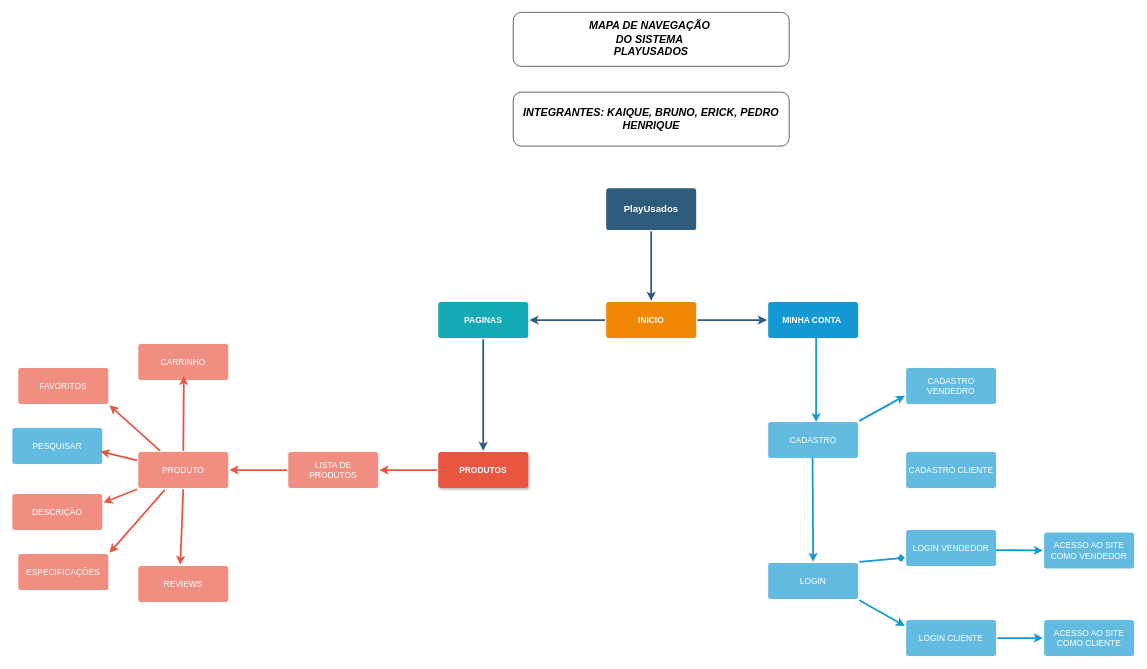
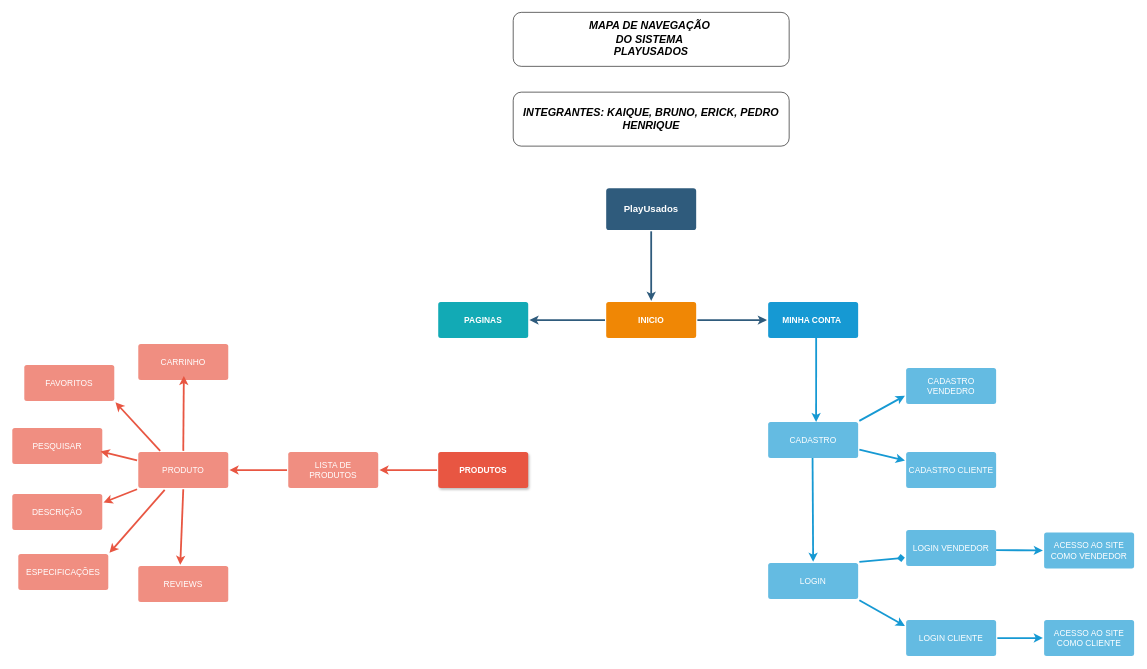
  <mxCell id="0" />
  <mxCell id="1" parent="0" />
  <mxCell id="2" value="" style="edgeStyle=none;rounded=0;jumpStyle=none;html=1;shadow=0;labelBackgroundColor=none;startArrow=none;startFill=0;endArrow=classic;endFill=1;jettySize=auto;orthogonalLoop=1;strokeColor=#2F5B7C;strokeWidth=3;fontFamily=Helvetica;fontSize=16;fontColor=#23445D;spacing=5;" parent="1" source="3" target="10" edge="1"><mxGeometry relative="1" as="geometry" /></mxCell>
  <mxCell id="3" value="&lt;font style=&quot;vertical-align: inherit;&quot;&gt;&lt;font style=&quot;vertical-align: inherit;&quot;&gt;&lt;font style=&quot;vertical-align: inherit;&quot;&gt;&lt;font style=&quot;vertical-align: inherit;&quot;&gt;PlayUsados&lt;/font&gt;&lt;/font&gt;&lt;/font&gt;&lt;/font&gt;" style="rounded=1;whiteSpace=wrap;html=1;shadow=0;labelBackgroundColor=none;strokeColor=none;strokeWidth=3;fillColor=#2F5B7C;fontFamily=Helvetica;fontSize=16;fontColor=#FFFFFF;align=center;fontStyle=1;spacing=5;arcSize=7;perimeterSpacing=2;" parent="1" vertex="1"><mxGeometry x="1010" y="313" width="150" height="70" as="geometry" /></mxCell>
  <mxCell id="4" value="" style="edgeStyle=none;rounded=1;jumpStyle=none;html=1;shadow=0;labelBackgroundColor=none;startArrow=none;startFill=0;jettySize=auto;orthogonalLoop=1;strokeColor=#E85642;strokeWidth=3;fontFamily=Helvetica;fontSize=14;fontColor=#FFFFFF;spacing=5;fontStyle=1;fillColor=#b0e3e6;" parent="1" source="5" target="6" edge="1"><mxGeometry relative="1" as="geometry" /></mxCell>
  <mxCell id="5" value="PRODUTOS" style="rounded=1;whiteSpace=wrap;html=1;shadow=1;labelBackgroundColor=none;strokeColor=none;strokeWidth=3;fillColor=#E85642;fontFamily=Helvetica;fontSize=14;fontColor=#FFFFFF;align=center;spacing=5;fontStyle=1;arcSize=7;perimeterSpacing=2;" parent="1" vertex="1"><mxGeometry x="730" y="753" width="150" height="60" as="geometry" /></mxCell>
  <mxCell id="6" value="LISTA DE PRODUTOS" style="rounded=1;whiteSpace=wrap;html=1;shadow=0;labelBackgroundColor=none;strokeColor=none;strokeWidth=3;fillColor=#f08e81;fontFamily=Helvetica;fontSize=14;fontColor=#FFFFFF;align=center;spacing=5;fontStyle=0;arcSize=7;perimeterSpacing=2;" parent="1" vertex="1"><mxGeometry x="480" y="753" width="150" height="60" as="geometry" /></mxCell>
  <mxCell id="7" value="" style="edgeStyle=none;rounded=0;jumpStyle=none;html=1;shadow=0;labelBackgroundColor=none;startArrow=none;startFill=0;endArrow=classic;endFill=1;jettySize=auto;orthogonalLoop=1;strokeColor=#1699D3;strokeWidth=3;fontFamily=Helvetica;fontSize=14;fontColor=#FFFFFF;spacing=5;entryX=0.532;entryY=0.031;entryDx=0;entryDy=0;entryPerimeter=0;" parent="1" target="9" edge="1"><mxGeometry relative="1" as="geometry"><mxPoint x="1360" y="563" as="sourcePoint" /></mxGeometry></mxCell>
  <mxCell id="8" value="MINHA CONTA&amp;nbsp;" style="rounded=1;whiteSpace=wrap;html=1;shadow=0;labelBackgroundColor=none;strokeColor=none;strokeWidth=3;fillColor=#1699d3;fontFamily=Helvetica;fontSize=14;fontColor=#FFFFFF;align=center;spacing=5;fontStyle=1;arcSize=7;perimeterSpacing=2;" parent="1" vertex="1"><mxGeometry x="1280" y="503" width="150" height="60" as="geometry" /></mxCell>
  <mxCell id="9" value="CADASTRO" style="rounded=1;whiteSpace=wrap;html=1;shadow=0;labelBackgroundColor=none;strokeColor=none;strokeWidth=3;fillColor=#64bbe2;fontFamily=Helvetica;fontSize=14;fontColor=#FFFFFF;align=center;spacing=5;arcSize=7;perimeterSpacing=2;" parent="1" vertex="1"><mxGeometry x="1280" y="703" width="150" height="60" as="geometry" /></mxCell>
  <mxCell id="10" value="INICIO" style="rounded=1;whiteSpace=wrap;html=1;shadow=0;labelBackgroundColor=none;strokeColor=none;strokeWidth=3;fillColor=#F08705;fontFamily=Helvetica;fontSize=14;fontColor=#FFFFFF;align=center;spacing=5;fontStyle=1;arcSize=7;perimeterSpacing=2;" parent="1" vertex="1"><mxGeometry x="1010" y="503" width="150" height="60" as="geometry" /></mxCell>
  <mxCell id="11" value="PAGINAS" style="rounded=1;whiteSpace=wrap;html=1;shadow=0;labelBackgroundColor=none;strokeColor=none;strokeWidth=3;fillColor=#12aab5;fontFamily=Helvetica;fontSize=14;fontColor=#FFFFFF;align=center;spacing=5;fontStyle=1;arcSize=7;perimeterSpacing=2;" parent="1" vertex="1"><mxGeometry x="730" y="503" width="150" height="60" as="geometry" /></mxCell>
  <mxCell id="12" value="LOGIN" style="rounded=1;whiteSpace=wrap;html=1;shadow=0;labelBackgroundColor=none;strokeColor=none;strokeWidth=3;fillColor=#64bbe2;fontFamily=Helvetica;fontSize=14;fontColor=#FFFFFF;align=center;spacing=5;arcSize=7;perimeterSpacing=2;" parent="1" vertex="1"><mxGeometry x="1280" y="938" width="150" height="60" as="geometry" /></mxCell>
  <mxCell id="13" value="CADASTRO VENDEDRO" style="rounded=1;whiteSpace=wrap;html=1;shadow=0;labelBackgroundColor=none;strokeColor=none;strokeWidth=3;fillColor=#64bbe2;fontFamily=Helvetica;fontSize=14;fontColor=#FFFFFF;align=center;spacing=5;arcSize=7;perimeterSpacing=2;" parent="1" vertex="1"><mxGeometry x="1510" y="613" width="150" height="60" as="geometry" /></mxCell>
  <mxCell id="14" value="CADASTRO CLIENTE" style="rounded=1;whiteSpace=wrap;html=1;shadow=0;labelBackgroundColor=none;strokeColor=none;strokeWidth=3;fillColor=#64bbe2;fontFamily=Helvetica;fontSize=14;fontColor=#FFFFFF;align=center;spacing=5;arcSize=7;perimeterSpacing=2;" parent="1" vertex="1"><mxGeometry x="1510" y="753" width="150" height="60" as="geometry" /></mxCell>
  <mxCell id="15" value="" style="edgeStyle=none;rounded=0;jumpStyle=none;html=1;shadow=0;labelBackgroundColor=none;startArrow=none;startFill=0;endArrow=classic;endFill=1;jettySize=auto;orthogonalLoop=1;strokeColor=#1699D3;strokeWidth=3;fontFamily=Helvetica;fontSize=14;fontColor=#FFFFFF;spacing=5;exitX=1;exitY=0;exitDx=0;exitDy=0;entryX=0;entryY=0.75;entryDx=0;entryDy=0;" parent="1" source="9" target="13" edge="1"><mxGeometry relative="1" as="geometry"><mxPoint x="1386" y="669" as="sourcePoint" /><mxPoint x="1510" y="563" as="targetPoint" /><Array as="points" /></mxGeometry></mxCell>
+ <mxCell id="16" value="" style="edgeStyle=none;rounded=0;jumpStyle=none;html=1;shadow=0;labelBackgroundColor=none;startArrow=none;startFill=0;endArrow=classic;endFill=1;jettySize=auto;orthogonalLoop=1;strokeColor=#1699D3;strokeWidth=3;fontFamily=Helvetica;fontSize=14;fontColor=#FFFFFF;spacing=5;exitX=1;exitY=0.75;exitDx=0;exitDy=0;entryX=0;entryY=0.25;entryDx=0;entryDy=0;" parent="1" source="9" target="14" edge="1"><mxGeometry relative="1" as="geometry"><mxPoint x="1452" y="701" as="sourcePoint" /><mxPoint x="1508" y="669" as="targetPoint" /><Array as="points" /></mxGeometry></mxCell>
  <mxCell id="17" value="LOGIN VENDEDOR" style="rounded=1;whiteSpace=wrap;html=1;shadow=0;labelBackgroundColor=none;strokeColor=none;strokeWidth=3;fillColor=#64bbe2;fontFamily=Helvetica;fontSize=14;fontColor=#FFFFFF;align=center;spacing=5;arcSize=7;perimeterSpacing=2;" parent="1" vertex="1"><mxGeometry x="1510" y="883" width="150" height="60" as="geometry" /></mxCell>
  <mxCell id="18" value="LOGIN CLIENTE" style="rounded=1;whiteSpace=wrap;html=1;shadow=0;labelBackgroundColor=none;strokeColor=none;strokeWidth=3;fillColor=#64bbe2;fontFamily=Helvetica;fontSize=14;fontColor=#FFFFFF;align=center;spacing=5;arcSize=7;perimeterSpacing=2;" parent="1" vertex="1"><mxGeometry x="1510" y="1033" width="150" height="60" as="geometry" /></mxCell>
  <mxCell id="19" value="" style="edgeStyle=none;rounded=0;jumpStyle=none;html=1;shadow=0;labelBackgroundColor=none;startArrow=none;startFill=0;endArrow=classic;endFill=1;jettySize=auto;orthogonalLoop=1;strokeColor=#1699D3;strokeWidth=3;fontFamily=Helvetica;fontSize=14;fontColor=#FFFFFF;spacing=5;exitX=1;exitY=1;exitDx=0;exitDy=0;" parent="1" source="12" edge="1"><mxGeometry relative="1" as="geometry"><mxPoint x="1482" y="995" as="sourcePoint" /><mxPoint x="1508" y="1043" as="targetPoint" /><Array as="points" /></mxGeometry></mxCell>
  <mxCell id="20" value="" style="edgeStyle=none;rounded=0;jumpStyle=none;html=1;shadow=0;labelBackgroundColor=none;startArrow=none;startFill=0;endArrow=diamond;endFill=1;jettySize=auto;orthogonalLoop=1;strokeColor=#1699D3;strokeWidth=3;fontFamily=Helvetica;fontSize=14;fontColor=#FFFFFF;spacing=5;entryX=0;entryY=0.75;entryDx=0;entryDy=0;exitX=1;exitY=0;exitDx=0;exitDy=0;" parent="1" source="12" target="17" edge="1"><mxGeometry relative="1" as="geometry"><mxPoint x="1430" y="953" as="sourcePoint" /><mxPoint x="1506" y="979" as="targetPoint" /><Array as="points" /></mxGeometry></mxCell>
  <mxCell id="21" value="PRODUTO" style="rounded=1;whiteSpace=wrap;html=1;shadow=0;labelBackgroundColor=none;strokeColor=none;strokeWidth=3;fillColor=#f08e81;fontFamily=Helvetica;fontSize=14;fontColor=#FFFFFF;align=center;spacing=5;fontStyle=0;arcSize=7;perimeterSpacing=2;" parent="1" vertex="1"><mxGeometry x="230" y="753" width="150" height="60" as="geometry" /></mxCell>
  <mxCell id="22" value="" style="edgeStyle=none;rounded=1;jumpStyle=none;html=1;shadow=0;labelBackgroundColor=none;startArrow=none;startFill=0;jettySize=auto;orthogonalLoop=1;strokeColor=#E85642;strokeWidth=3;fontFamily=Helvetica;fontSize=14;fontColor=#FFFFFF;spacing=5;fontStyle=1;fillColor=#b0e3e6;entryX=1;entryY=0.5;entryDx=0;entryDy=0;exitX=0;exitY=0.5;exitDx=0;exitDy=0;" parent="1" source="6" target="21" edge="1"><mxGeometry relative="1" as="geometry"><mxPoint x="480" y="753" as="sourcePoint" /><mxPoint x="384" y="752.5" as="targetPoint" /></mxGeometry></mxCell>
  <mxCell id="23" value="REVIEWS" style="rounded=1;whiteSpace=wrap;html=1;shadow=0;labelBackgroundColor=none;strokeColor=none;strokeWidth=3;fillColor=#f08e81;fontFamily=Helvetica;fontSize=14;fontColor=#FFFFFF;align=center;spacing=5;fontStyle=0;arcSize=7;perimeterSpacing=2;" parent="1" vertex="1"><mxGeometry x="230" y="943" width="150" height="60" as="geometry" /></mxCell>
  <mxCell id="24" value="ESPECIFICAÇÕES" style="rounded=1;whiteSpace=wrap;html=1;shadow=0;labelBackgroundColor=none;strokeColor=none;strokeWidth=3;fillColor=#f08e81;fontFamily=Helvetica;fontSize=14;fontColor=#FFFFFF;align=center;spacing=5;fontStyle=0;arcSize=7;perimeterSpacing=2;" parent="1" vertex="1"><mxGeometry x="30" y="923" width="150" height="60" as="geometry" /></mxCell>
  <mxCell id="25" value="DESCRIÇÃO" style="rounded=1;whiteSpace=wrap;html=1;shadow=0;labelBackgroundColor=none;strokeColor=none;strokeWidth=3;fillColor=#f08e81;fontFamily=Helvetica;fontSize=14;fontColor=#FFFFFF;align=center;spacing=5;fontStyle=0;arcSize=7;perimeterSpacing=2;" parent="1" vertex="1"><mxGeometry x="20" y="823" width="150" height="60" as="geometry" /></mxCell>
- <mxCell id="26" value="PESQUISAR" style="rounded=1;whiteSpace=wrap;html=1;shadow=0;labelBackgroundColor=none;strokeColor=none;strokeWidth=3;fillColor=#64bbe2;fontFamily=Helvetica;fontSize=14;fontColor=#FFFFFF;align=center;spacing=5;fontStyle=0;arcSize=7;perimeterSpacing=2;" parent="1" vertex="1"><mxGeometry x="20" y="713" width="150" height="60" as="geometry" /></mxCell>
- <mxCell id="27" value="FAVORITOS" style="rounded=1;whiteSpace=wrap;html=1;shadow=0;labelBackgroundColor=none;strokeColor=none;strokeWidth=3;fillColor=#f08e81;fontFamily=Helvetica;fontSize=14;fontColor=#FFFFFF;align=center;spacing=5;fontStyle=0;arcSize=7;perimeterSpacing=2;" parent="1" vertex="1"><mxGeometry x="30" y="613" width="150" height="60" as="geometry" /></mxCell>
+ <mxCell id="26" value="PESQUISAR" style="rounded=1;whiteSpace=wrap;html=1;shadow=0;labelBackgroundColor=none;strokeColor=none;strokeWidth=3;fillColor=#f08e81;fontFamily=Helvetica;fontSize=14;fontColor=#FFFFFF;align=center;spacing=5;fontStyle=0;arcSize=7;perimeterSpacing=2;" parent="1" vertex="1"><mxGeometry x="20" y="713" width="150" height="60" as="geometry" /></mxCell>
+ <mxCell id="27" value="FAVORITOS" style="rounded=1;whiteSpace=wrap;html=1;shadow=0;labelBackgroundColor=none;strokeColor=none;strokeWidth=3;fillColor=#f08e81;fontFamily=Helvetica;fontSize=14;fontColor=#FFFFFF;align=center;spacing=5;fontStyle=0;arcSize=7;perimeterSpacing=2;" parent="1" vertex="1"><mxGeometry x="40" y="608" width="150" height="60" as="geometry" /></mxCell>
  <mxCell id="28" value="CARRINHO" style="rounded=1;whiteSpace=wrap;html=1;shadow=0;labelBackgroundColor=none;strokeColor=none;strokeWidth=3;fillColor=#f08e81;fontFamily=Helvetica;fontSize=14;fontColor=#FFFFFF;align=center;spacing=5;fontStyle=0;arcSize=7;perimeterSpacing=2;" parent="1" vertex="1"><mxGeometry x="230" y="573" width="150" height="60" as="geometry" /></mxCell>
  <mxCell id="29" value="" style="edgeStyle=none;rounded=1;jumpStyle=none;html=1;shadow=0;labelBackgroundColor=none;startArrow=none;startFill=0;jettySize=auto;orthogonalLoop=1;strokeColor=#E85642;strokeWidth=3;fontFamily=Helvetica;fontSize=14;fontColor=#FFFFFF;spacing=5;fontStyle=1;fillColor=#b0e3e6;entryX=0.636;entryY=1.016;entryDx=0;entryDy=0;exitX=0.5;exitY=0;exitDx=0;exitDy=0;entryPerimeter=0;" parent="1" source="21" edge="1"><mxGeometry relative="1" as="geometry"><mxPoint x="326" y="683" as="sourcePoint" /><mxPoint x="305.944" y="626.024" as="targetPoint" /></mxGeometry></mxCell>
  <mxCell id="30" value="" style="edgeStyle=none;rounded=1;jumpStyle=none;html=1;shadow=0;labelBackgroundColor=none;startArrow=none;startFill=0;jettySize=auto;orthogonalLoop=1;strokeColor=#E85642;strokeWidth=3;fontFamily=Helvetica;fontSize=14;fontColor=#FFFFFF;spacing=5;fontStyle=1;fillColor=#b0e3e6;entryX=1;entryY=1;entryDx=0;entryDy=0;exitX=0.25;exitY=0;exitDx=0;exitDy=0;" parent="1" source="21" target="27" edge="1"><mxGeometry relative="1" as="geometry"><mxPoint x="266" y="673" as="sourcePoint" /><mxPoint x="170" y="673" as="targetPoint" /></mxGeometry></mxCell>
  <mxCell id="31" value="" style="edgeStyle=none;rounded=1;jumpStyle=none;html=1;shadow=0;labelBackgroundColor=none;startArrow=none;startFill=0;jettySize=auto;orthogonalLoop=1;strokeColor=#E85642;strokeWidth=3;fontFamily=Helvetica;fontSize=14;fontColor=#FFFFFF;spacing=5;fontStyle=1;fillColor=#b0e3e6;entryX=0.968;entryY=0.641;entryDx=0;entryDy=0;exitX=0;exitY=0.25;exitDx=0;exitDy=0;entryPerimeter=0;" parent="1" source="21" target="26" edge="1"><mxGeometry relative="1" as="geometry"><mxPoint x="236" y="742.5" as="sourcePoint" /><mxPoint x="140" y="742.5" as="targetPoint" /></mxGeometry></mxCell>
  <mxCell id="32" value="" style="edgeStyle=none;rounded=1;jumpStyle=none;html=1;shadow=0;labelBackgroundColor=none;startArrow=none;startFill=0;jettySize=auto;orthogonalLoop=1;strokeColor=#E85642;strokeWidth=3;fontFamily=Helvetica;fontSize=14;fontColor=#FFFFFF;spacing=5;fontStyle=1;fillColor=#b0e3e6;entryX=1;entryY=0.25;entryDx=0;entryDy=0;exitX=0;exitY=1;exitDx=0;exitDy=0;" parent="1" source="21" target="25" edge="1"><mxGeometry relative="1" as="geometry"><mxPoint x="246" y="863" as="sourcePoint" /><mxPoint x="150" y="863" as="targetPoint" /></mxGeometry></mxCell>
  <mxCell id="33" value="" style="edgeStyle=none;rounded=1;jumpStyle=none;html=1;shadow=0;labelBackgroundColor=none;startArrow=none;startFill=0;jettySize=auto;orthogonalLoop=1;strokeColor=#E85642;strokeWidth=3;fontFamily=Helvetica;fontSize=14;fontColor=#FFFFFF;spacing=5;fontStyle=1;fillColor=#b0e3e6;entryX=1;entryY=0;entryDx=0;entryDy=0;exitX=0.299;exitY=1.016;exitDx=0;exitDy=0;exitPerimeter=0;" parent="1" source="21" target="24" edge="1"><mxGeometry relative="1" as="geometry"><mxPoint x="296" y="882" as="sourcePoint" /><mxPoint x="200" y="882" as="targetPoint" /></mxGeometry></mxCell>
  <mxCell id="34" value="" style="edgeStyle=none;rounded=1;jumpStyle=none;html=1;shadow=0;labelBackgroundColor=none;startArrow=none;startFill=0;jettySize=auto;orthogonalLoop=1;strokeColor=#E85642;strokeWidth=3;fontFamily=Helvetica;fontSize=14;fontColor=#FFFFFF;spacing=5;fontStyle=1;fillColor=#b0e3e6;exitX=0.5;exitY=1;exitDx=0;exitDy=0;" parent="1" source="21" edge="1"><mxGeometry relative="1" as="geometry"><mxPoint x="333" y="823" as="sourcePoint" /><mxPoint x="300" y="941" as="targetPoint" /></mxGeometry></mxCell>
- <mxCell id="35" value="" style="edgeStyle=none;rounded=0;jumpStyle=none;html=1;shadow=0;labelBackgroundColor=none;startArrow=none;startFill=0;endArrow=classic;endFill=1;jettySize=auto;orthogonalLoop=1;strokeColor=#2F5B7C;strokeWidth=3;fontFamily=Helvetica;fontSize=16;fontColor=#23445D;spacing=5;exitX=0.5;exitY=1;exitDx=0;exitDy=0;" edge="1" parent="1" source="11" target="5"><mxGeometry relative="1" as="geometry"><mxPoint x="800" y="563" as="sourcePoint" /><mxPoint x="800" y="679" as="targetPoint" /></mxGeometry></mxCell>
  <mxCell id="36" value="" style="edgeStyle=none;rounded=0;jumpStyle=none;html=1;shadow=0;labelBackgroundColor=none;startArrow=none;startFill=0;endArrow=classic;endFill=1;jettySize=auto;orthogonalLoop=1;strokeColor=#2F5B7C;strokeWidth=3;fontFamily=Helvetica;fontSize=16;fontColor=#23445D;spacing=5;exitX=0;exitY=0.5;exitDx=0;exitDy=0;entryX=1;entryY=0.5;entryDx=0;entryDy=0;" edge="1" parent="1" source="10" target="11"><mxGeometry relative="1" as="geometry"><mxPoint x="815" y="575" as="sourcePoint" /><mxPoint x="815" y="761" as="targetPoint" /></mxGeometry></mxCell>
  <mxCell id="37" value="" style="edgeStyle=none;rounded=0;jumpStyle=none;html=1;shadow=0;labelBackgroundColor=none;startArrow=none;startFill=0;endArrow=classic;endFill=1;jettySize=auto;orthogonalLoop=1;strokeColor=#2F5B7C;strokeWidth=3;fontFamily=Helvetica;fontSize=16;fontColor=#23445D;spacing=5;exitX=1;exitY=0.5;exitDx=0;exitDy=0;entryX=0;entryY=0.5;entryDx=0;entryDy=0;" edge="1" parent="1" source="10" target="8"><mxGeometry relative="1" as="geometry"><mxPoint x="1018" y="543" as="sourcePoint" /><mxPoint x="1278" as="targetPoint" y="533" /></mxGeometry></mxCell>
  <mxCell id="38" value="" style="edgeStyle=none;rounded=0;jumpStyle=none;html=1;shadow=0;labelBackgroundColor=none;startArrow=none;startFill=0;endArrow=classic;endFill=1;jettySize=auto;orthogonalLoop=1;strokeColor=#1699D3;strokeWidth=3;fontFamily=Helvetica;fontSize=14;fontColor=#FFFFFF;spacing=5;entryX=0.5;entryY=0;entryDx=0;entryDy=0;" edge="1" parent="1" target="12"><mxGeometry relative="1" as="geometry"><mxPoint x="1354" y="763" as="sourcePoint" /><mxPoint x="1354" y="903" as="targetPoint" /></mxGeometry></mxCell>
  <mxCell id="39" value="ACESSO AO SITE COMO VENDEDOR" style="rounded=1;whiteSpace=wrap;html=1;shadow=0;labelBackgroundColor=none;strokeColor=none;strokeWidth=3;fillColor=#64bbe2;fontFamily=Helvetica;fontSize=14;fontColor=#FFFFFF;align=center;spacing=5;arcSize=7;perimeterSpacing=2;" vertex="1" parent="1"><mxGeometry x="1740" y="887" width="150" height="60" as="geometry" /></mxCell>
  <mxCell id="40" value="ACESSO AO SITE COMO CLIENTE" style="rounded=1;whiteSpace=wrap;html=1;shadow=0;labelBackgroundColor=none;strokeColor=none;strokeWidth=3;fillColor=#64bbe2;fontFamily=Helvetica;fontSize=14;fontColor=#FFFFFF;align=center;spacing=5;arcSize=7;perimeterSpacing=2;" vertex="1" parent="1"><mxGeometry x="1740" y="1033" width="150" height="60" as="geometry" /></mxCell>
  <mxCell id="41" value="" style="edgeStyle=none;rounded=0;jumpStyle=none;html=1;shadow=0;labelBackgroundColor=none;startArrow=none;startFill=0;endArrow=classic;endFill=1;jettySize=auto;orthogonalLoop=1;strokeColor=#1699D3;strokeWidth=3;fontFamily=Helvetica;fontSize=14;fontColor=#FFFFFF;spacing=5;exitX=1;exitY=0.5;exitDx=0;exitDy=0;entryX=0;entryY=0.5;entryDx=0;entryDy=0;" edge="1" parent="1" source="18" target="40"><mxGeometry relative="1" as="geometry"><mxPoint x="1660" y="1033" as="sourcePoint" /><mxPoint x="1736" y="1076" as="targetPoint" /><Array as="points" /></mxGeometry></mxCell>
  <mxCell id="42" value="" style="edgeStyle=none;rounded=0;jumpStyle=none;html=1;shadow=0;labelBackgroundColor=none;startArrow=none;startFill=0;endArrow=classic;endFill=1;jettySize=auto;orthogonalLoop=1;strokeColor=#1699D3;strokeWidth=3;fontFamily=Helvetica;fontSize=14;fontColor=#FFFFFF;spacing=5;exitX=1;exitY=0.5;exitDx=0;exitDy=0;entryX=0;entryY=0.5;entryDx=0;entryDy=0;" edge="1" parent="1" target="39"><mxGeometry relative="1" as="geometry"><mxPoint x="1660" y="916.33" as="sourcePoint" /><mxPoint x="1736" y="916.33" as="targetPoint" /><Array as="points" /></mxGeometry></mxCell>
  <mxCell id="43" value="&lt;b&gt;&lt;i&gt;&lt;font style=&quot;font-size: 18px;&quot;&gt;MAPA DE NAVEGAÇÃO&amp;nbsp;&lt;/font&gt;&lt;/i&gt;&lt;/b&gt;&lt;div&gt;&lt;b&gt;&lt;i&gt;&lt;font style=&quot;font-size: 18px;&quot;&gt;DO&amp;nbsp;&lt;/font&gt;&lt;/i&gt;&lt;/b&gt;&lt;b style=&quot;background-color: initial;&quot;&gt;&lt;i&gt;&lt;font style=&quot;font-size: 18px;&quot;&gt;SISTEMA&amp;nbsp;&lt;/font&gt;&lt;/i&gt;&lt;/b&gt;&lt;div&gt;&lt;b&gt;&lt;i&gt;&lt;font style=&quot;font-size: 18px;&quot;&gt;PLAYUSADOS&lt;/font&gt;&lt;/i&gt;&lt;/b&gt;&lt;/div&gt;&lt;/div&gt;" style="rounded=1;whiteSpace=wrap;html=1;" vertex="1" parent="1"><mxGeometry x="855" y="20" width="460" height="90" as="geometry" /></mxCell>
  <mxCell id="44" value="&lt;span style=&quot;font-size: 18px;&quot;&gt;&lt;b&gt;&lt;i&gt;INTEGRANTES: KAIQUE, BRUNO, ERICK, PEDRO HENRIQUE&lt;/i&gt;&lt;/b&gt;&lt;/span&gt;" style="rounded=1;whiteSpace=wrap;html=1;" vertex="1" parent="1"><mxGeometry x="855" y="153" width="460" height="90" as="geometry" /></mxCell>
